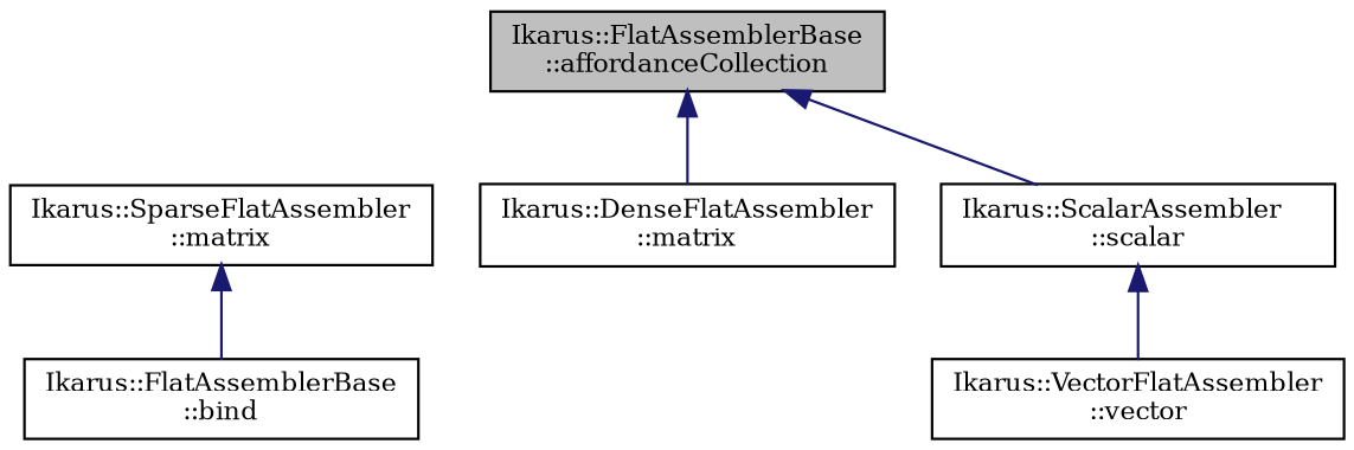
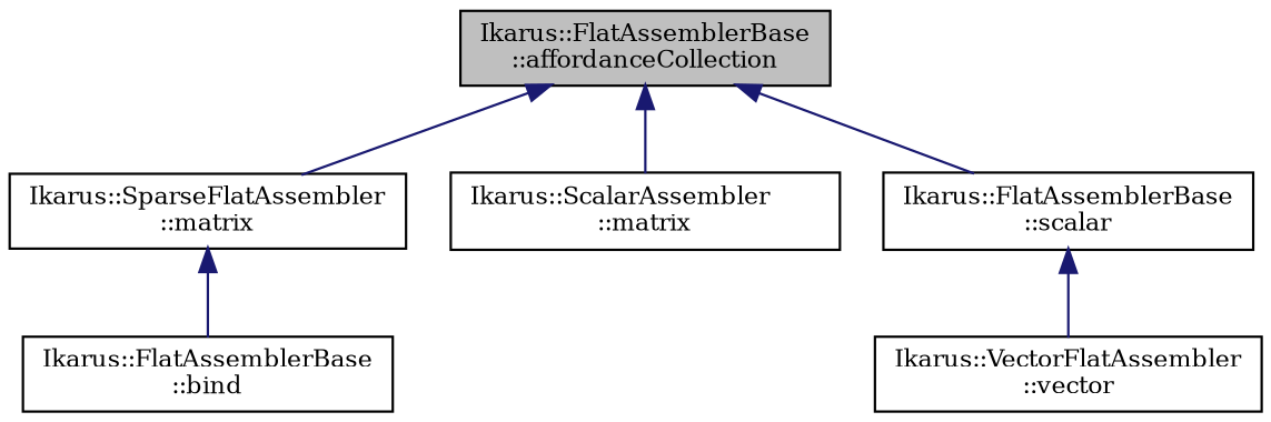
  digraph {
    fontname="DejaVu Serif"
    rankdir=TB
    node [color=black fillcolor=white fontname="DejaVu Serif" fontsize=10 shape=record style=filled]
    edge [color=midnightblue dir=back fontname="DejaVu Serif" fontsize=10 labelfontname=Helvetica labelfontsize=10 style=solid]
    n1 [fillcolor=grey75 fontcolor=black height=0.2 label="Ikarus::FlatAssemblerBase\l::affordanceCollection" width=0.4]
    n2 [height=0.2 label="Ikarus::SparseFlatAssembler\l::matrix" width=0.4]
-   n3 [height=0.2 label="Ikarus::DenseFlatAssembler\l::matrix" width=0.4]
-   n4 [height=0.2 label="Ikarus::ScalarAssembler\l::scalar" width=0.4]
+   n3 [height=0.2 label="Ikarus::ScalarAssembler\l::matrix" width=0.4]
+   n4 [height=0.2 label="Ikarus::FlatAssemblerBase\l::scalar" width=0.4]
    n5 [height=0.2 label="Ikarus::FlatAssemblerBase\l::bind" width=0.4]
    n6 [height=0.2 label="Ikarus::VectorFlatAssembler\l::vector" width=0.4]
+   n1 -> n2
    n1 -> n3
    n1 -> n4
    n2 -> n5
    n4 -> n6
  }
